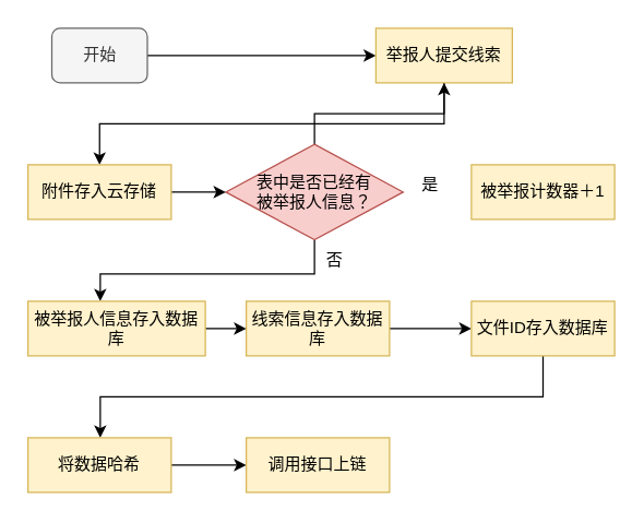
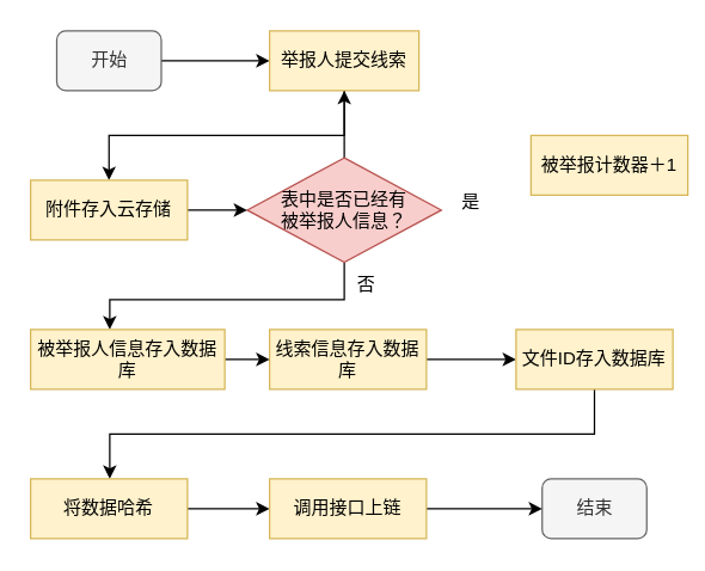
  <mxCell id="0" />
  <mxCell id="1" parent="0" />
  <mxCell id="2" value="" style="edgeStyle=orthogonalEdgeStyle;rounded=0;orthogonalLoop=1;jettySize=auto;html=1;" edge="1" parent="1" source="3" target="6"><mxGeometry relative="1" as="geometry" /></mxCell>
  <mxCell id="3" value="开始" style="rounded=1;whiteSpace=wrap;html=1;fillColor=#f5f5f5;fontColor=#333333;strokeColor=#666666;" vertex="1" parent="1"><mxGeometry x="37.5" y="20" width="70" height="40" as="geometry" /></mxCell>
+ <mxCell id="4" value="结束" style="rounded=1;whiteSpace=wrap;html=1;fillColor=#f5f5f5;fontColor=#333333;strokeColor=#666666;" vertex="1" parent="1"><mxGeometry x="362.5" y="320" width="70" height="40" as="geometry" /></mxCell>
  <mxCell id="5" style="edgeStyle=orthogonalEdgeStyle;rounded=0;orthogonalLoop=1;jettySize=auto;html=1;exitX=0.5;exitY=1;exitDx=0;exitDy=0;entryX=0.5;entryY=0;entryDx=0;entryDy=0;" edge="1" parent="1" source="6" target="14"><mxGeometry relative="1" as="geometry" /></mxCell>
- <mxCell id="6" value="举报人提交线索" style="rounded=0;whiteSpace=wrap;html=1;fillColor=#fff2cc;strokeColor=#d6b656;" vertex="1" parent="1"><mxGeometry x="275" y="20" width="100" height="40" as="geometry" /></mxCell>
+ <mxCell id="6" value="举报人提交线索" style="rounded=0;whiteSpace=wrap;html=1;fillColor=#fff2cc;strokeColor=#d6b656;" vertex="1" parent="1"><mxGeometry x="180" y="20" width="100" height="40" as="geometry" /></mxCell>
  <mxCell id="7" value="" style="edgeStyle=orthogonalEdgeStyle;rounded=0;orthogonalLoop=1;jettySize=auto;html=1;" edge="1" parent="1" source="9" target="6"><mxGeometry relative="1" as="geometry" /></mxCell>
  <mxCell id="8" value="" style="edgeStyle=orthogonalEdgeStyle;rounded=0;orthogonalLoop=1;jettySize=auto;html=1;" edge="1" parent="1" source="9" target="16"><mxGeometry relative="1" as="geometry"><Array as="points"><mxPoint x="230" y="200" /><mxPoint x="73" y="200" /></Array></mxGeometry></mxCell>
  <mxCell id="9" value="表中是否已经有&lt;br&gt;被举报人信息？" style="rhombus;whiteSpace=wrap;html=1;fillColor=#f8cecc;strokeColor=#b85450;" vertex="1" parent="1"><mxGeometry x="165" y="105" width="130" height="70" as="geometry" /></mxCell>
- <mxCell id="10" value="被举报计数器＋1" style="rounded=0;whiteSpace=wrap;html=1;fillColor=#fff2cc;strokeColor=#d6b656;" vertex="1" parent="1"><mxGeometry x="345" y="120" width="105" height="40" as="geometry" /></mxCell>
+ <mxCell id="10" value="被举报计数器＋1" style="rounded=0;whiteSpace=wrap;html=1;fillColor=#fff2cc;strokeColor=#d6b656;" vertex="1" parent="1"><mxGeometry x="355" y="90" width="105" height="40" as="geometry" /></mxCell>
  <mxCell id="11" value="" style="edgeStyle=orthogonalEdgeStyle;rounded=0;orthogonalLoop=1;jettySize=auto;html=1;" edge="1" parent="1" source="12" target="18"><mxGeometry relative="1" as="geometry" /></mxCell>
  <mxCell id="12" value="线索信息存入数据库" style="rounded=0;whiteSpace=wrap;html=1;fillColor=#fff2cc;strokeColor=#d6b656;" vertex="1" parent="1"><mxGeometry x="180" y="220" width="105" height="40" as="geometry" /></mxCell>
  <mxCell id="13" value="" style="edgeStyle=orthogonalEdgeStyle;rounded=0;orthogonalLoop=1;jettySize=auto;html=1;" edge="1" parent="1" source="14" target="9"><mxGeometry relative="1" as="geometry"><Array as="points"><mxPoint x="155" y="140" /><mxPoint x="155" y="140" /></Array></mxGeometry></mxCell>
  <mxCell id="14" value="附件存入云存储" style="rounded=0;whiteSpace=wrap;html=1;fillColor=#fff2cc;strokeColor=#d6b656;" vertex="1" parent="1"><mxGeometry x="20" y="120" width="105" height="40" as="geometry" /></mxCell>
  <mxCell id="15" style="edgeStyle=orthogonalEdgeStyle;rounded=0;orthogonalLoop=1;jettySize=auto;html=1;entryX=0;entryY=0.5;entryDx=0;entryDy=0;" edge="1" parent="1" source="16" target="12"><mxGeometry relative="1" as="geometry" /></mxCell>
  <mxCell id="16" value="被举报人信息存入数据库" style="rounded=0;whiteSpace=wrap;html=1;fillColor=#fff2cc;strokeColor=#d6b656;" vertex="1" parent="1"><mxGeometry x="20" y="220" width="130" height="40" as="geometry" /></mxCell>
  <mxCell id="17" style="edgeStyle=orthogonalEdgeStyle;rounded=0;orthogonalLoop=1;jettySize=auto;html=1;" edge="1" parent="1" source="18" target="22"><mxGeometry relative="1" as="geometry"><Array as="points"><mxPoint x="398" y="290" /><mxPoint x="73" y="290" /></Array></mxGeometry></mxCell>
  <mxCell id="18" value="文件ID存入数据库" style="rounded=0;whiteSpace=wrap;html=1;fillColor=#fff2cc;strokeColor=#d6b656;" vertex="1" parent="1"><mxGeometry x="345" y="220" width="105" height="40" as="geometry" /></mxCell>
  <mxCell id="19" value="是" style="text;html=1;strokeColor=none;fillColor=none;align=center;verticalAlign=middle;whiteSpace=wrap;rounded=0;" vertex="1" parent="1"><mxGeometry x="285" y="120" width="60" height="30" as="geometry" /></mxCell>
  <mxCell id="20" value="否" style="text;html=1;strokeColor=none;fillColor=none;align=center;verticalAlign=middle;whiteSpace=wrap;rounded=0;" vertex="1" parent="1"><mxGeometry x="225" y="175" width="40" height="30" as="geometry" /></mxCell>
  <mxCell id="21" value="" style="edgeStyle=orthogonalEdgeStyle;rounded=0;orthogonalLoop=1;jettySize=auto;html=1;" edge="1" parent="1" source="22" target="24"><mxGeometry relative="1" as="geometry" /></mxCell>
  <mxCell id="22" value="将数据哈希" style="rounded=0;whiteSpace=wrap;html=1;fillColor=#fff2cc;strokeColor=#d6b656;" vertex="1" parent="1"><mxGeometry x="20" y="320" width="105" height="40" as="geometry" /></mxCell>
+ <mxCell id="23" value="" style="edgeStyle=orthogonalEdgeStyle;rounded=0;orthogonalLoop=1;jettySize=auto;html=1;" edge="1" parent="1" source="24" target="4"><mxGeometry relative="1" as="geometry" /></mxCell>
  <mxCell id="24" value="调用接口上链" style="rounded=0;whiteSpace=wrap;html=1;fillColor=#fff2cc;strokeColor=#d6b656;" vertex="1" parent="1"><mxGeometry x="180" y="320" width="105" height="40" as="geometry" /></mxCell>
